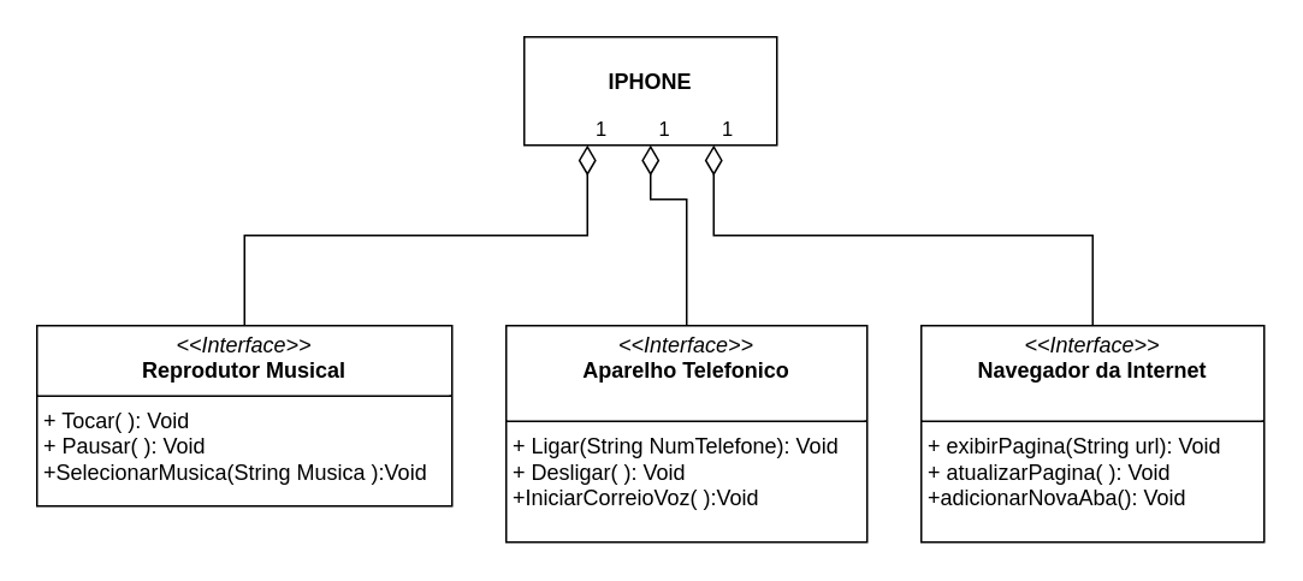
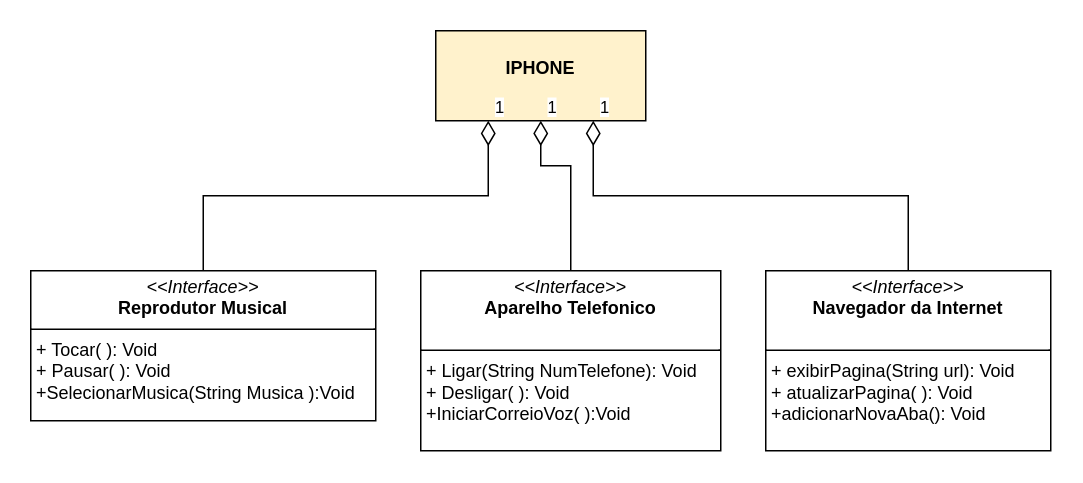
  <mxCell id="0" />
  <mxCell id="1" parent="0" />
  <mxCell id="2" value="&lt;p style=&quot;margin:0px;margin-top:4px;text-align:center;&quot;&gt;&lt;i&gt;&amp;lt;&amp;lt;Interface&amp;gt;&amp;gt;&lt;/i&gt;&lt;br&gt;&lt;b&gt;Aparelho Telefonico&lt;/b&gt;&lt;/p&gt;&lt;p style=&quot;margin:0px;margin-left:4px;&quot;&gt;&lt;br&gt;&lt;/p&gt;&lt;hr size=&quot;1&quot; style=&quot;border-style:solid;&quot;&gt;&lt;p style=&quot;margin:0px;margin-left:4px;&quot;&gt;+ Ligar(String NumTelefone): Void&lt;br&gt;+ Desligar( ): Void&lt;/p&gt;&lt;p style=&quot;margin:0px;margin-left:4px;&quot;&gt;+IniciarCorreioVoz( ):Void&lt;/p&gt;" style="verticalAlign=top;align=left;overflow=fill;html=1;whiteSpace=wrap;" vertex="1" parent="1"><mxGeometry x="280" y="180" width="200" height="120" as="geometry" /></mxCell>
  <mxCell id="3" value="&lt;p style=&quot;margin:0px;margin-top:4px;text-align:center;&quot;&gt;&lt;i&gt;&amp;lt;&amp;lt;Interface&amp;gt;&amp;gt;&lt;/i&gt;&lt;br&gt;&lt;b&gt;Reprodutor Musical&lt;/b&gt;&lt;/p&gt;&lt;hr size=&quot;1&quot; style=&quot;border-style:solid;&quot;&gt;&lt;p style=&quot;margin:0px;margin-left:4px;&quot;&gt;&lt;/p&gt;&lt;p style=&quot;margin:0px;margin-left:4px;&quot;&gt;+ Tocar( ): Void&lt;br&gt;+ Pausar( ): Void&lt;/p&gt;&lt;p style=&quot;margin:0px;margin-left:4px;&quot;&gt;+SelecionarMusica(String Musica ):Void&lt;/p&gt;" style="verticalAlign=top;align=left;overflow=fill;html=1;whiteSpace=wrap;" vertex="1" parent="1"><mxGeometry x="20" y="180" width="230" height="100" as="geometry" /></mxCell>
  <mxCell id="4" value="&lt;p style=&quot;margin:0px;margin-top:4px;text-align:center;&quot;&gt;&lt;i&gt;&amp;lt;&amp;lt;Interface&amp;gt;&amp;gt;&lt;/i&gt;&lt;br&gt;&lt;b&gt;Navegador da Internet&lt;/b&gt;&lt;/p&gt;&lt;p style=&quot;margin:0px;margin-left:4px;&quot;&gt;&lt;br&gt;&lt;/p&gt;&lt;hr size=&quot;1&quot; style=&quot;border-style:solid;&quot;&gt;&lt;p style=&quot;margin:0px;margin-left:4px;&quot;&gt;+ exibirPagina(String url): Void&lt;br&gt;+ atualizarPagina( ): Void&lt;/p&gt;&lt;p style=&quot;margin:0px;margin-left:4px;&quot;&gt;+adicionarNovaAba(): Void&lt;/p&gt;" style="verticalAlign=top;align=left;overflow=fill;html=1;whiteSpace=wrap;" vertex="1" parent="1"><mxGeometry x="510" y="180" width="190" height="120" as="geometry" /></mxCell>
- <mxCell id="5" value="&lt;p style=&quot;margin:0px;margin-top:4px;text-align:center;&quot;&gt;&lt;br&gt;&lt;b&gt;IPHONE&lt;/b&gt;&lt;/p&gt;" style="verticalAlign=top;align=left;overflow=fill;html=1;whiteSpace=wrap;" vertex="1" parent="1"><mxGeometry x="290" y="20" width="140" height="60" as="geometry" /></mxCell>
+ <mxCell id="5" value="&lt;p style=&quot;margin:0px;margin-top:4px;text-align:center;&quot;&gt;&lt;br&gt;&lt;b&gt;IPHONE&lt;/b&gt;&lt;/p&gt;" style="verticalAlign=top;align=left;overflow=fill;html=1;whiteSpace=wrap;fillColor=#fff2cc;" vertex="1" parent="1"><mxGeometry x="290" y="20" width="140" height="60" as="geometry" /></mxCell>
  <mxCell id="6" value="1" style="endArrow=none;html=1;endSize=12;startArrow=diamondThin;startSize=14;startFill=0;edgeStyle=orthogonalEdgeStyle;align=left;verticalAlign=bottom;rounded=0;exitX=0.5;exitY=1;exitDx=0;exitDy=0;entryX=0.5;entryY=0;entryDx=0;entryDy=0;endFill=0;" edge="1" parent="1" source="5" target="2"><mxGeometry x="-1" y="3" relative="1" as="geometry"><mxPoint x="290" y="110" as="sourcePoint" /><mxPoint x="440" y="110" as="targetPoint" /><Array as="points"><mxPoint x="360" y="110" /><mxPoint x="380" y="110" /></Array></mxGeometry></mxCell>
  <mxCell id="7" value="1" style="endArrow=none;html=1;endSize=12;startArrow=diamondThin;startSize=14;startFill=0;edgeStyle=orthogonalEdgeStyle;align=left;verticalAlign=bottom;rounded=0;exitX=0.25;exitY=1;exitDx=0;exitDy=0;endFill=0;" edge="1" parent="1" source="5" target="3"><mxGeometry x="-1" y="3" relative="1" as="geometry"><mxPoint x="300" y="200" as="sourcePoint" /><mxPoint x="460" y="200" as="targetPoint" /></mxGeometry></mxCell>
  <mxCell id="8" value="1" style="endArrow=none;html=1;endSize=12;startArrow=diamondThin;startSize=14;startFill=0;edgeStyle=orthogonalEdgeStyle;align=left;verticalAlign=bottom;rounded=0;exitX=0.75;exitY=1;exitDx=0;exitDy=0;entryX=0.5;entryY=0;entryDx=0;entryDy=0;endFill=0;" edge="1" parent="1" source="5" target="4"><mxGeometry x="-1" y="3" relative="1" as="geometry"><mxPoint x="400" y="100" as="sourcePoint" /><mxPoint x="460" y="200" as="targetPoint" /></mxGeometry></mxCell>
